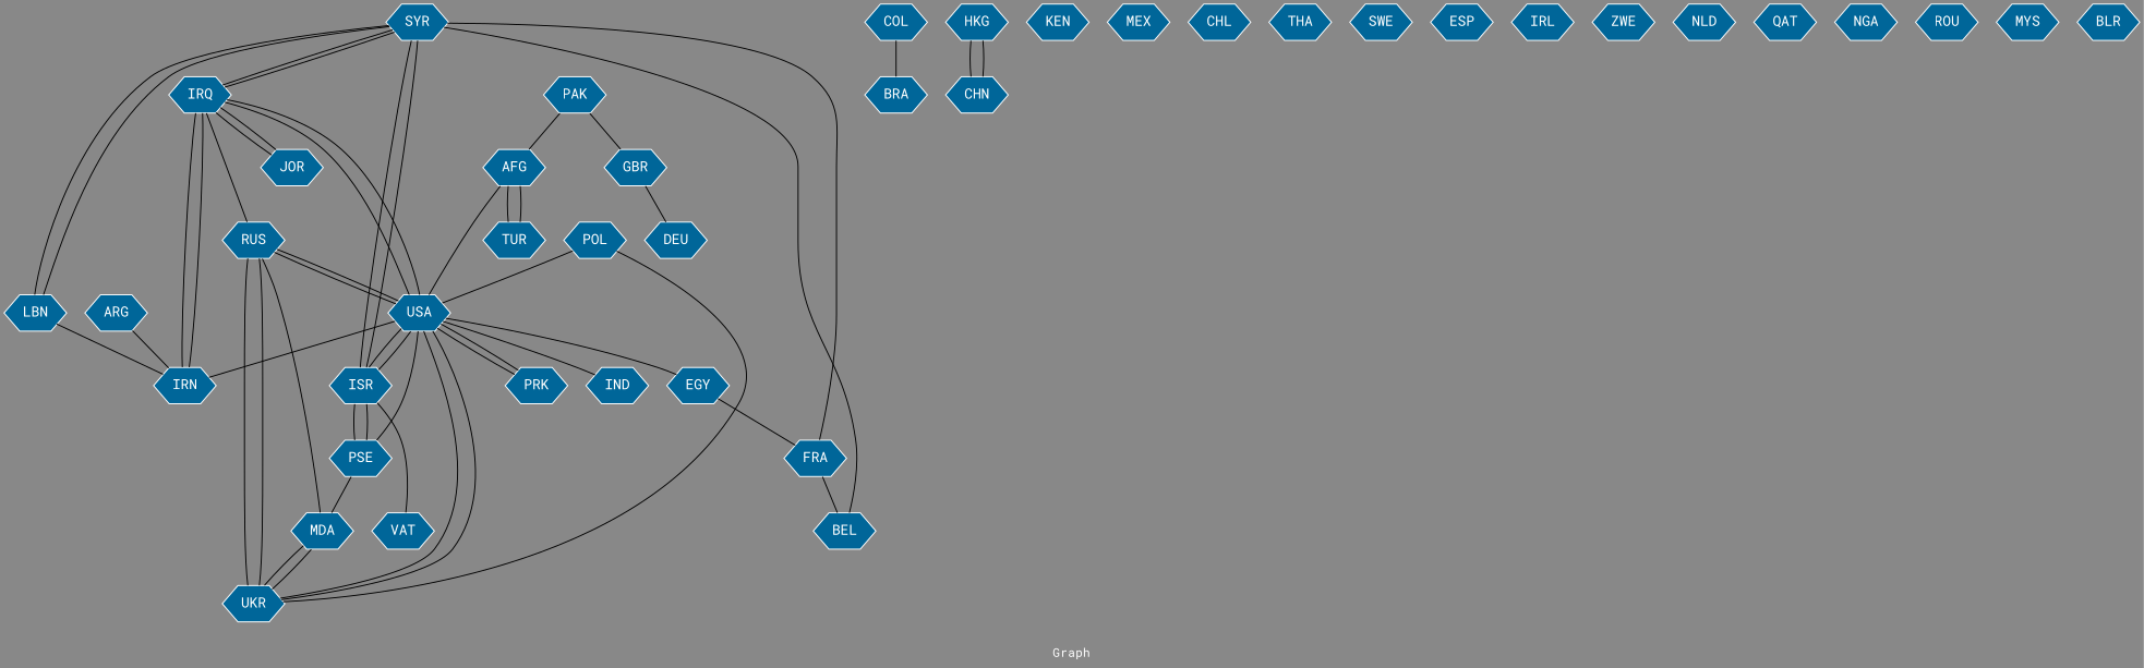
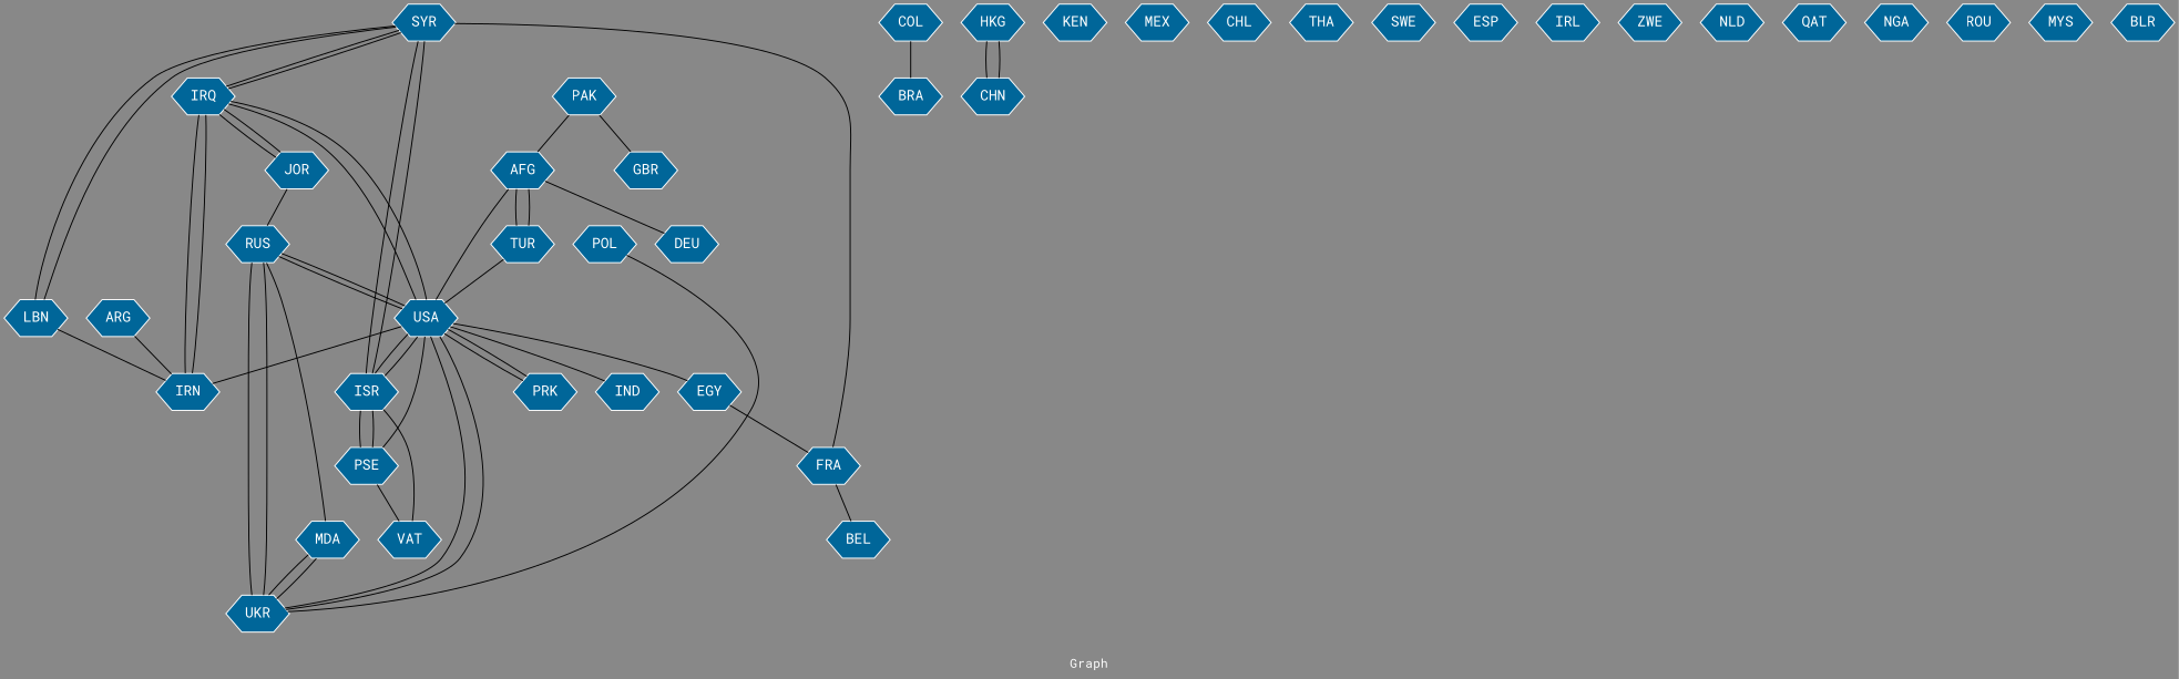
  graph {
    bgcolor="#888888"
    fontcolor=white
    fontname="Roboto Mono"
    fontsize=12
    label="Graph"
    node [color=white fillcolor="#006699" fontcolor=white fontname="Roboto Mono" shape=hexagon style=filled]
    edge [arrowhead=open color=black fontcolor=white fontname="Roboto Mono" fontsize=12 weight=1]
    n1 [label=SYR]
    n2 [label=IRQ]
    n3 [label=ISR]
    n4 [label=FRA]
    n5 [label=LBN]
    n6 [label=BEL]
    n7 [label=IRN]
    n8 [label=USA]
    n9 [label=RUS]
    n10 [label=JOR]
    n11 [label=UKR]
    n12 [label=IND]
    n13 [label=EGY]
    n14 [label=PRK]
    n15 [label=PSE]
    n16 [label=VAT]
    n17 [label=MDA]
    n18 [label=PAK]
    n19 [label=AFG]
    n20 [label=GBR]
    n21 [label=TUR]
    n22 [label=DEU]
    n23 [label=BRA]
    n24 [label=HKG]
    n25 [label=CHN]
    n26 [label=ARG]
    n27 [label=KEN]
    n28 [label=MEX]
    n29 [label=CHL]
    n30 [label=THA]
    n31 [label=SWE]
    n32 [label=ESP]
    n33 [label=COL]
    n34 [label=IRL]
    n35 [label=POL]
    n36 [label=ZWE]
    n37 [label=NLD]
    n38 [label=QAT]
    n39 [label=NGA]
    n40 [label=ROU]
    n41 [label=MYS]
    n42 [label=BLR]
    n1 -- n2
    n1 -- n3 [weight=2]
    n1 -- n4
    n1 -- n5
-   n1 -- n6
    n2 -- n1 [weight=2]
    n2 -- n7 [weight=8]
    n2 -- n8 [weight=3]
-   n2 -- n9
+   n10 -- n9
    n2 -- n10
    n3 -- n1 [weight=2]
    n3 -- n8
    n3 -- n15 [weight=5]
    n3 -- n16
    n4 -- n6
    n5 -- n1
    n5 -- n7 [weight=5]
    n7 -- n2 [weight=4]
    n8 -- n2 [weight=3]
    n8 -- n3 [weight=2]
    n8 -- n7
    n8 -- n9 [weight=3]
    n8 -- n11
    n8 -- n12
    n8 -- n13
    n8 -- n14
    n9 -- n8 [weight=3]
    n9 -- n11 [weight=13]
    n10 -- n2
    n11 -- n8
    n11 -- n9 [weight=18]
    n11 -- n17
    n13 -- n4
    n14 -- n8 [weight=4]
    n15 -- n3 [weight=7]
    n15 -- n8
-   n15 -- n17
+   n15 -- n16
    n17 -- n9 [weight=2]
    n17 -- n11
    n18 -- n19
    n18 -- n20
    n19 -- n8 [weight=2]
    n19 -- n21 [weight=2]
-   n20 -- n22
+   n19 -- n22
    n21 -- n19
    n24 -- n25
    n25 -- n24 [weight=2]
    n26 -- n7
    n33 -- n23
-   n35 -- n8
+   n21 -- n8
    n35 -- n11
  }
